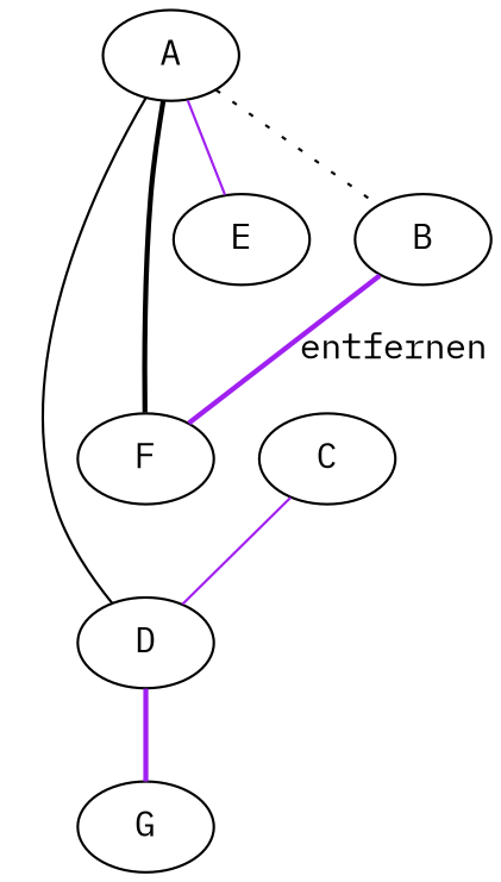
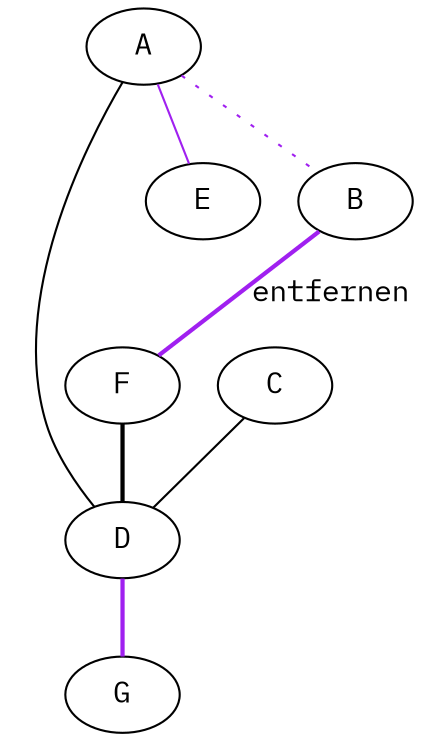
  graph {
    fontname="IBM Plex Mono"
    node [fontname="IBM Plex Mono"]
    edge [color=purple fontname="IBM Plex Mono" style=solid]
    A
    B
    D
    E
    F
    G
    C
-   A -- B [color=black style=dotted]
+   A -- B [style=dotted]
    A -- D [color=black]
    A -- E
    B -- F [label=entfernen style=bold]
    D -- G [style=bold]
-   F -- A [color=black style=bold]
-   C -- D
+   F -- D [color=black style=bold]
+   C -- D [color=black]
  }
